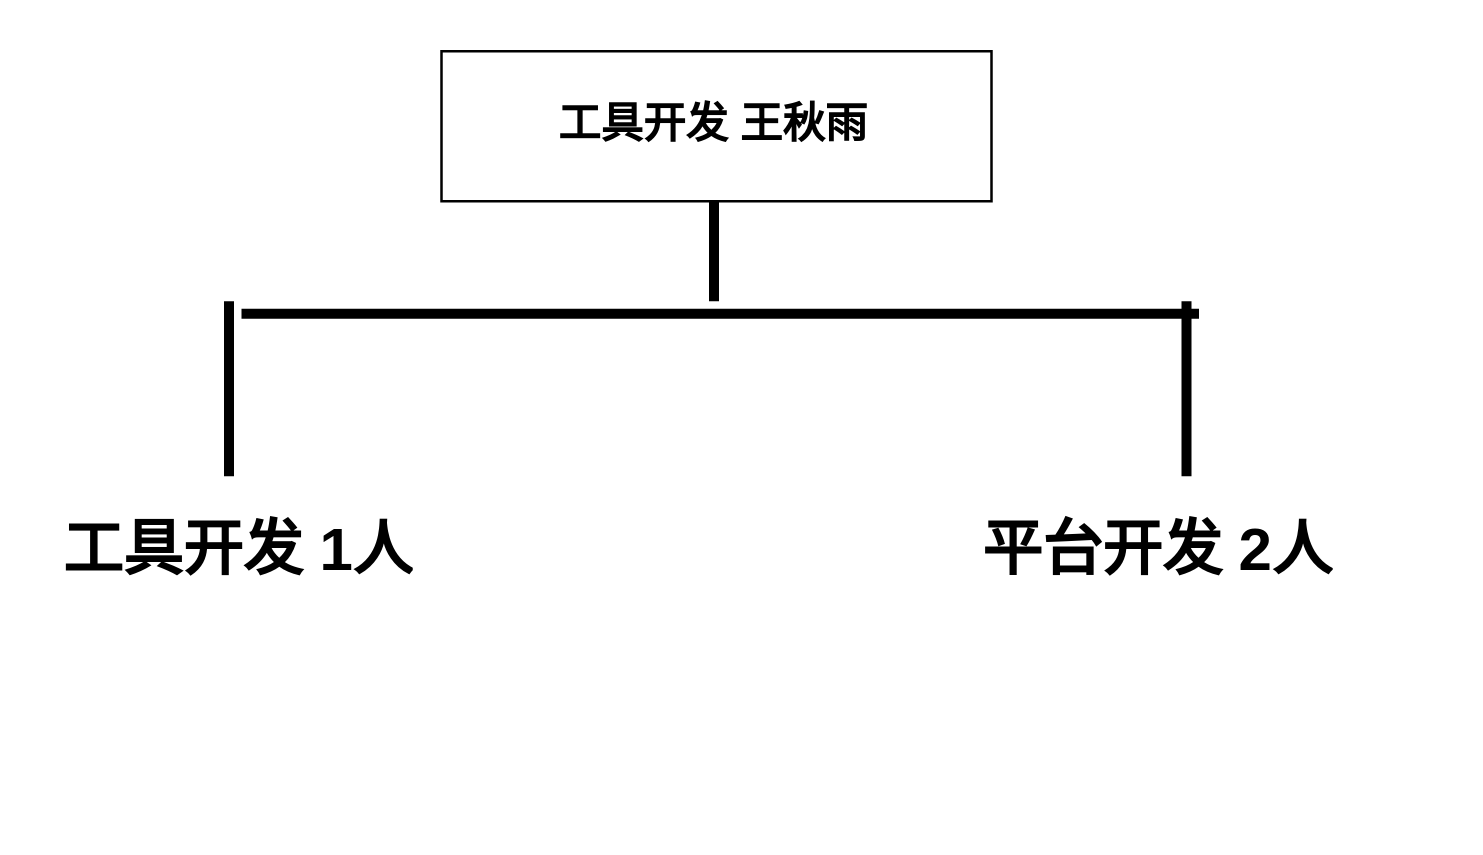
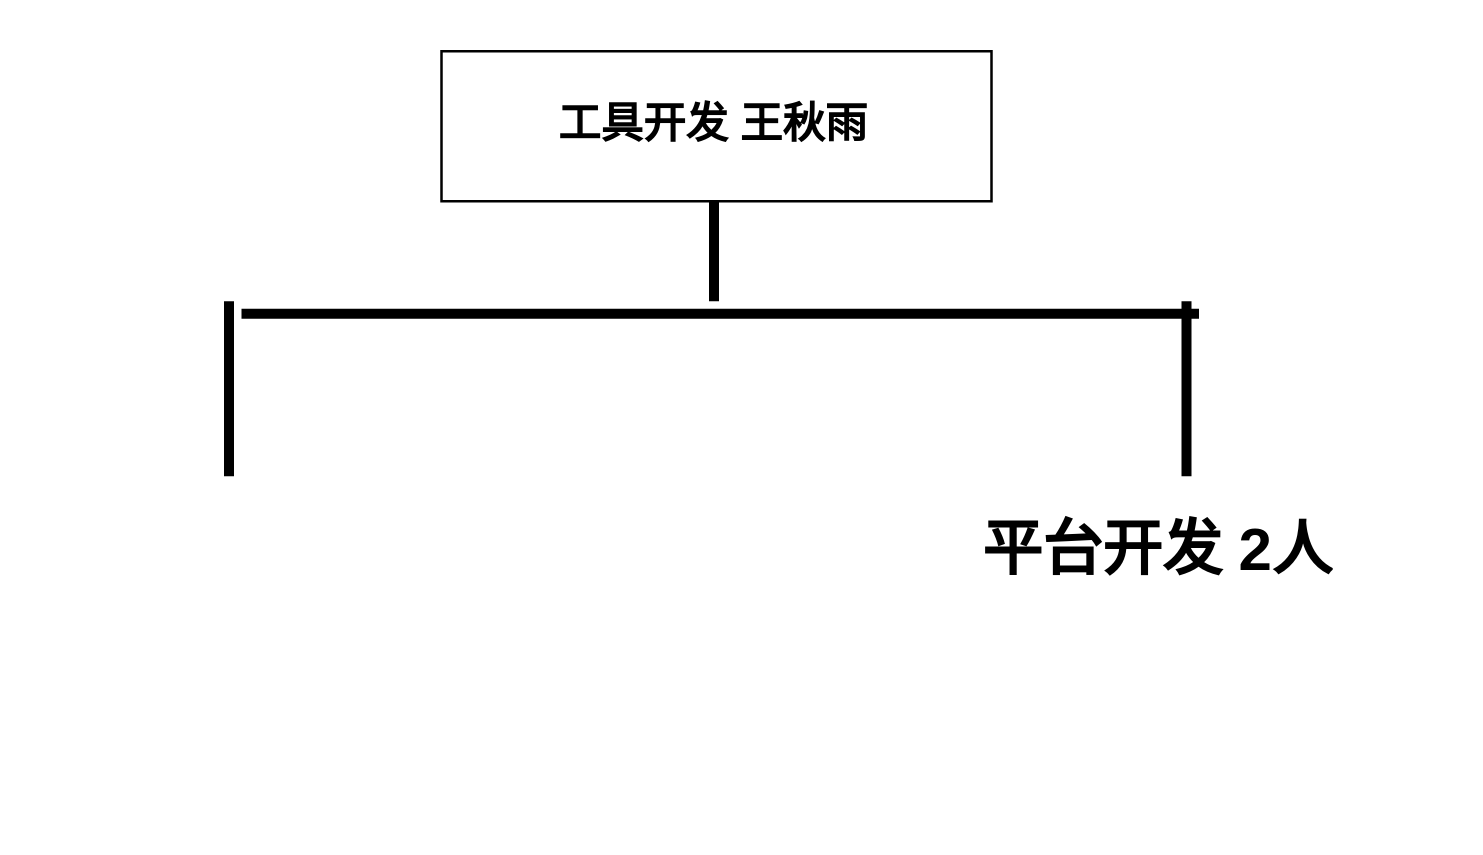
  <mxCell id="0" />
  <mxCell id="1" parent="0" />
  <mxCell id="2" value="" style="verticalLabelPosition=bottom;verticalAlign=top;html=1;shape=mxgraph.basic.rect;fillColor2=none;strokeWidth=1;size=20;indent=5;" vertex="1" parent="1"><mxGeometry x="176" y="20" width="220" height="60" as="geometry" /></mxCell>
  <mxCell id="3" value="&lt;b&gt;&lt;font style=&quot;font-size: 17px&quot;&gt;工具开发 王秋雨&lt;/font&gt;&lt;/b&gt;" style="text;html=1;strokeColor=none;fillColor=none;align=center;verticalAlign=middle;whiteSpace=wrap;rounded=0;" vertex="1" parent="1"><mxGeometry x="210" y="40" width="150" height="20" as="geometry" /></mxCell>
  <mxCell id="4" value="" style="line;strokeWidth=4;direction=south;html=1;perimeter=backbonePerimeter;points=[];outlineConnect=0;" vertex="1" parent="1"><mxGeometry x="280" y="80" width="10" height="40" as="geometry" /></mxCell>
  <mxCell id="5" value="" style="line;strokeWidth=4;html=1;perimeter=backbonePerimeter;points=[];outlineConnect=0;" vertex="1" parent="1"><mxGeometry x="96" y="120" width="383" height="10" as="geometry" /></mxCell>
- <mxCell id="6" value="&lt;h1&gt;工具开发 1人&lt;/h1&gt;&lt;div&gt;&lt;br&gt;&lt;/div&gt;&lt;div&gt;&lt;br&gt;&lt;/div&gt;" style="text;html=1;strokeColor=none;fillColor=none;spacing=5;spacingTop=-20;whiteSpace=wrap;overflow=hidden;rounded=0;" vertex="1" parent="1"><mxGeometry x="20" y="200" width="190" height="120" as="geometry" /></mxCell>
  <mxCell id="7" value="" style="line;strokeWidth=4;direction=south;html=1;perimeter=backbonePerimeter;points=[];outlineConnect=0;" vertex="1" parent="1"><mxGeometry x="86" y="120" width="10" height="70" as="geometry" /></mxCell>
  <mxCell id="8" value="&lt;h1&gt;&amp;nbsp;平台开发 2人&lt;/h1&gt;&lt;div&gt;&lt;br&gt;&lt;/div&gt;&lt;div&gt;&lt;br&gt;&lt;/div&gt;" style="text;html=1;strokeColor=none;fillColor=none;spacing=5;spacingTop=-20;whiteSpace=wrap;overflow=hidden;rounded=0;" vertex="1" parent="1"><mxGeometry x="381" y="200" width="190" height="120" as="geometry" /></mxCell>
  <mxCell id="9" value="" style="line;strokeWidth=4;direction=south;html=1;perimeter=backbonePerimeter;points=[];outlineConnect=0;" vertex="1" parent="1"><mxGeometry x="469" y="120" width="10" height="70" as="geometry" /></mxCell>
